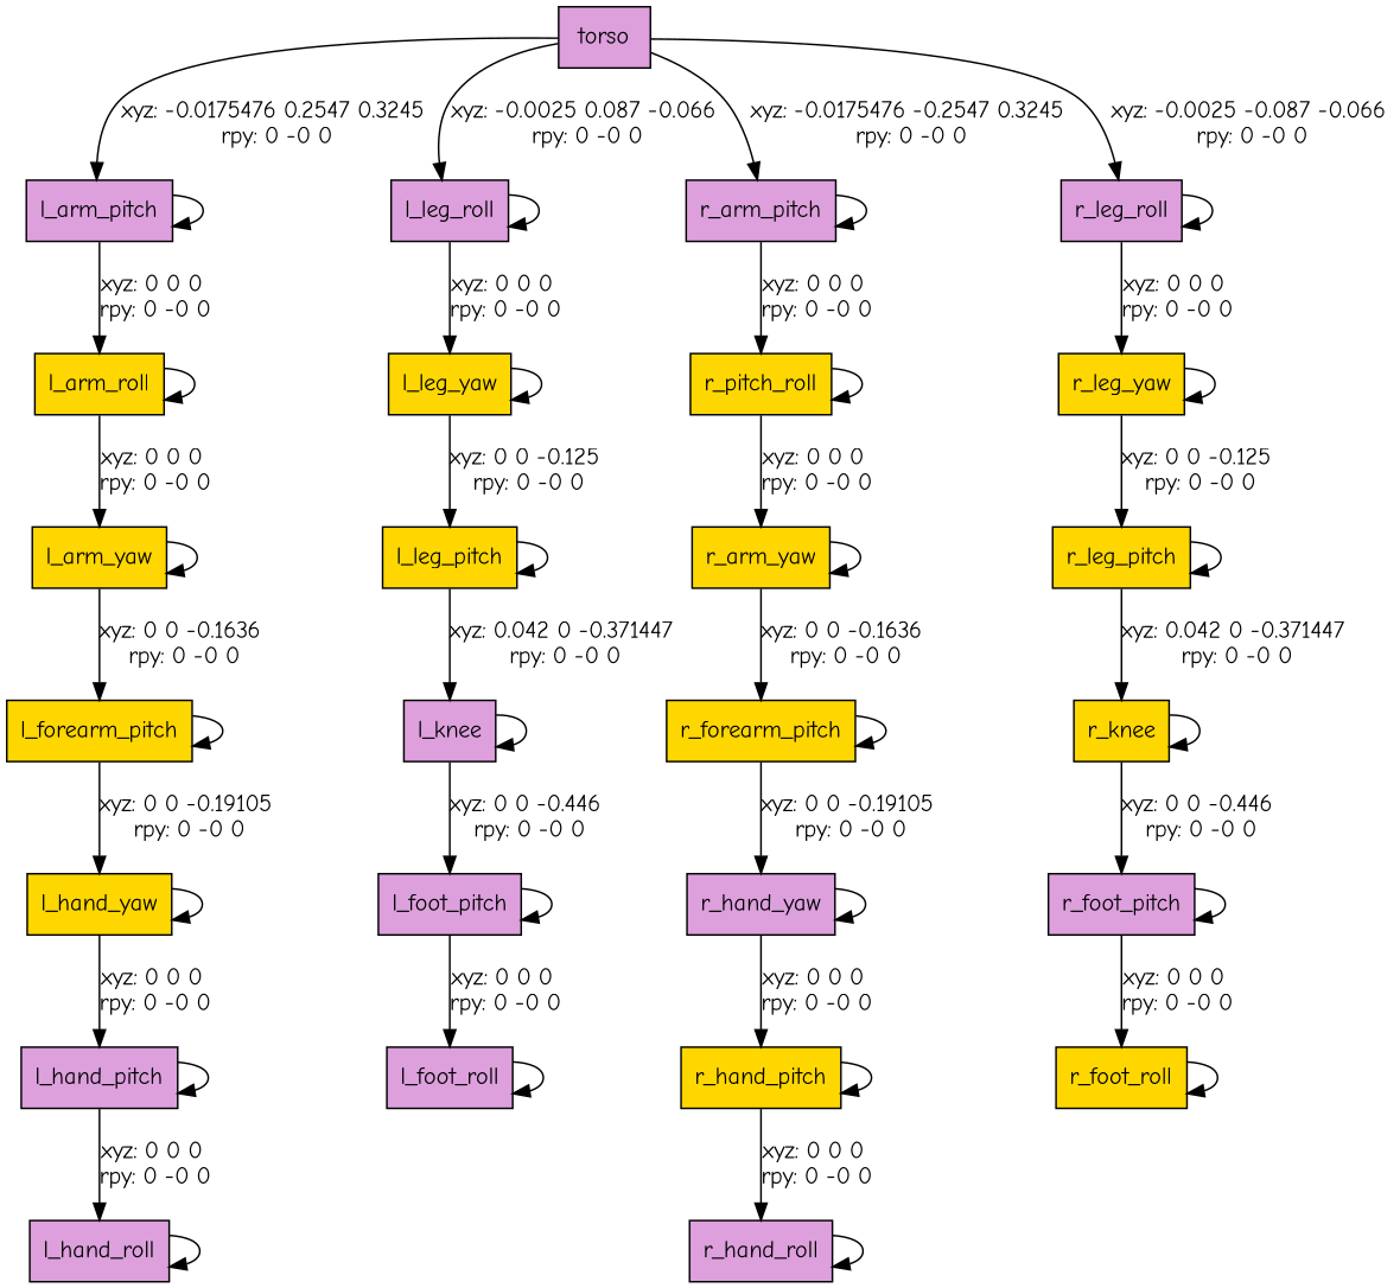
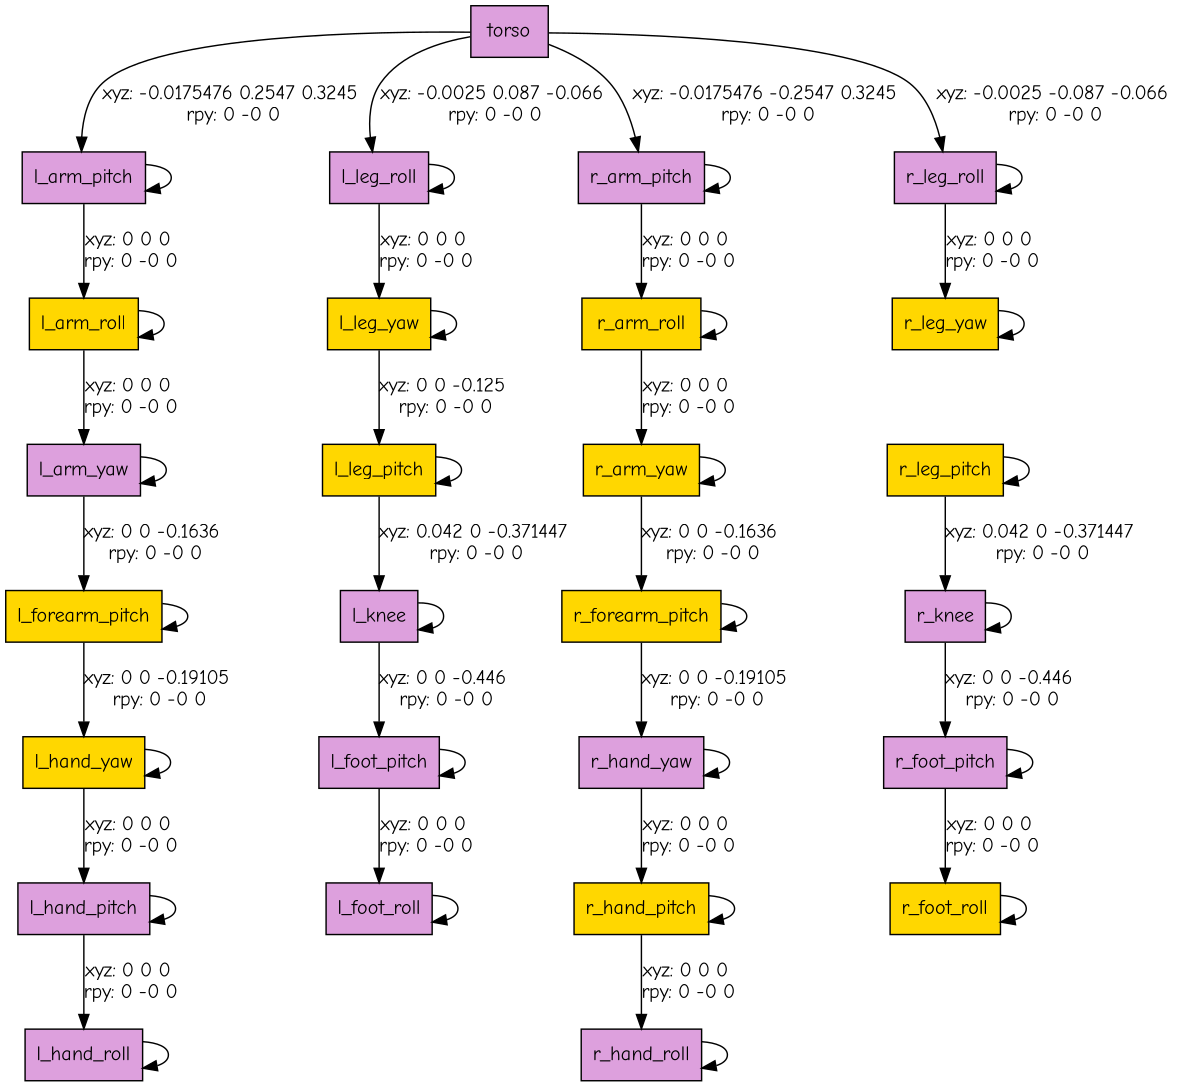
  digraph {
    fontname="Comic Neue"
    node [fillcolor=plum fontname="Comic Neue" shape=box style=filled]
    edge [fontname="Comic Neue"]
    n1 [label=torso]
    n2 [label=l_arm_pitch]
    n3 [label=l_leg_roll]
    n4 [label=r_arm_pitch]
    n5 [label=r_leg_roll]
    n6 [fillcolor=gold label=l_arm_roll]
    n7 [fillcolor=gold label=l_leg_yaw]
-   n8 [fillcolor=gold label=r_pitch_roll]
+   n8 [fillcolor=gold label=r_arm_roll]
    n9 [fillcolor=gold label=r_leg_yaw]
-   n10 [fillcolor=gold label=l_arm_yaw]
+   n10 [label=l_arm_yaw]
    n11 [fillcolor=gold label=l_forearm_pitch]
    n12 [fillcolor=gold label=l_hand_yaw]
    n13 [label=l_hand_pitch]
    n14 [label=l_hand_roll]
    n15 [fillcolor=gold label=l_leg_pitch]
    n16 [label=l_knee]
    n17 [label=l_foot_pitch]
    n18 [label=l_foot_roll]
    n19 [fillcolor=gold label=r_arm_yaw]
    n20 [fillcolor=gold label=r_forearm_pitch]
    n21 [label=r_hand_yaw]
    n22 [fillcolor=gold label=r_hand_pitch]
    n23 [label=r_hand_roll]
    n24 [fillcolor=gold label=r_leg_pitch]
-   n25 [fillcolor=gold label=r_knee]
+   n25 [label=r_knee]
    n26 [label=r_foot_pitch]
    n27 [fillcolor=gold label=r_foot_roll]
    n1 -> n2 [label="xyz: -0.0175476 0.2547 0.3245 \nrpy: 0 -0 0"]
    n1 -> n3 [label="xyz: -0.0025 0.087 -0.066 \nrpy: 0 -0 0"]
    n1 -> n4 [label="xyz: -0.0175476 -0.2547 0.3245 \nrpy: 0 -0 0"]
    n1 -> n5 [label="xyz: -0.0025 -0.087 -0.066 \nrpy: 0 -0 0"]
    n2 -> n2
    n2 -> n6 [label="xyz: 0 0 0 \nrpy: 0 -0 0"]
    n3 -> n3
    n3 -> n7 [label="xyz: 0 0 0 \nrpy: 0 -0 0"]
    n4 -> n4
    n4 -> n8 [label="xyz: 0 0 0 \nrpy: 0 -0 0"]
    n5 -> n5
    n5 -> n9 [label="xyz: 0 0 0 \nrpy: 0 -0 0"]
    n6 -> n6
    n6 -> n10 [label="xyz: 0 0 0 \nrpy: 0 -0 0"]
    n7 -> n7
    n7 -> n15 [label="xyz: 0 0 -0.125 \nrpy: 0 -0 0"]
    n8 -> n8
    n8 -> n19 [label="xyz: 0 0 0 \nrpy: 0 -0 0"]
    n9 -> n9
-   n9 -> n24 [label="xyz: 0 0 -0.125 \nrpy: 0 -0 0"]
    n10 -> n10
    n10 -> n11 [label="xyz: 0 0 -0.1636 \nrpy: 0 -0 0"]
    n11 -> n11
    n11 -> n12 [label="xyz: 0 0 -0.19105 \nrpy: 0 -0 0"]
    n12 -> n12
    n12 -> n13 [label="xyz: 0 0 0 \nrpy: 0 -0 0"]
    n13 -> n13
    n13 -> n14 [label="xyz: 0 0 0 \nrpy: 0 -0 0"]
    n14 -> n14
    n15 -> n15
    n15 -> n16 [label="xyz: 0.042 0 -0.371447 \nrpy: 0 -0 0"]
    n16 -> n16
    n16 -> n17 [label="xyz: 0 0 -0.446 \nrpy: 0 -0 0"]
    n17 -> n17
    n17 -> n18 [label="xyz: 0 0 0 \nrpy: 0 -0 0"]
    n18 -> n18
    n19 -> n19
    n19 -> n20 [label="xyz: 0 0 -0.1636 \nrpy: 0 -0 0"]
    n20 -> n20
    n20 -> n21 [label="xyz: 0 0 -0.19105 \nrpy: 0 -0 0"]
    n21 -> n21
    n21 -> n22 [label="xyz: 0 0 0 \nrpy: 0 -0 0"]
    n22 -> n22
    n22 -> n23 [label="xyz: 0 0 0 \nrpy: 0 -0 0"]
    n23 -> n23
    n24 -> n24
    n24 -> n25 [label="xyz: 0.042 0 -0.371447 \nrpy: 0 -0 0"]
    n25 -> n25
    n25 -> n26 [label="xyz: 0 0 -0.446 \nrpy: 0 -0 0"]
    n26 -> n26
    n26 -> n27 [label="xyz: 0 0 0 \nrpy: 0 -0 0"]
    n27 -> n27
  }
